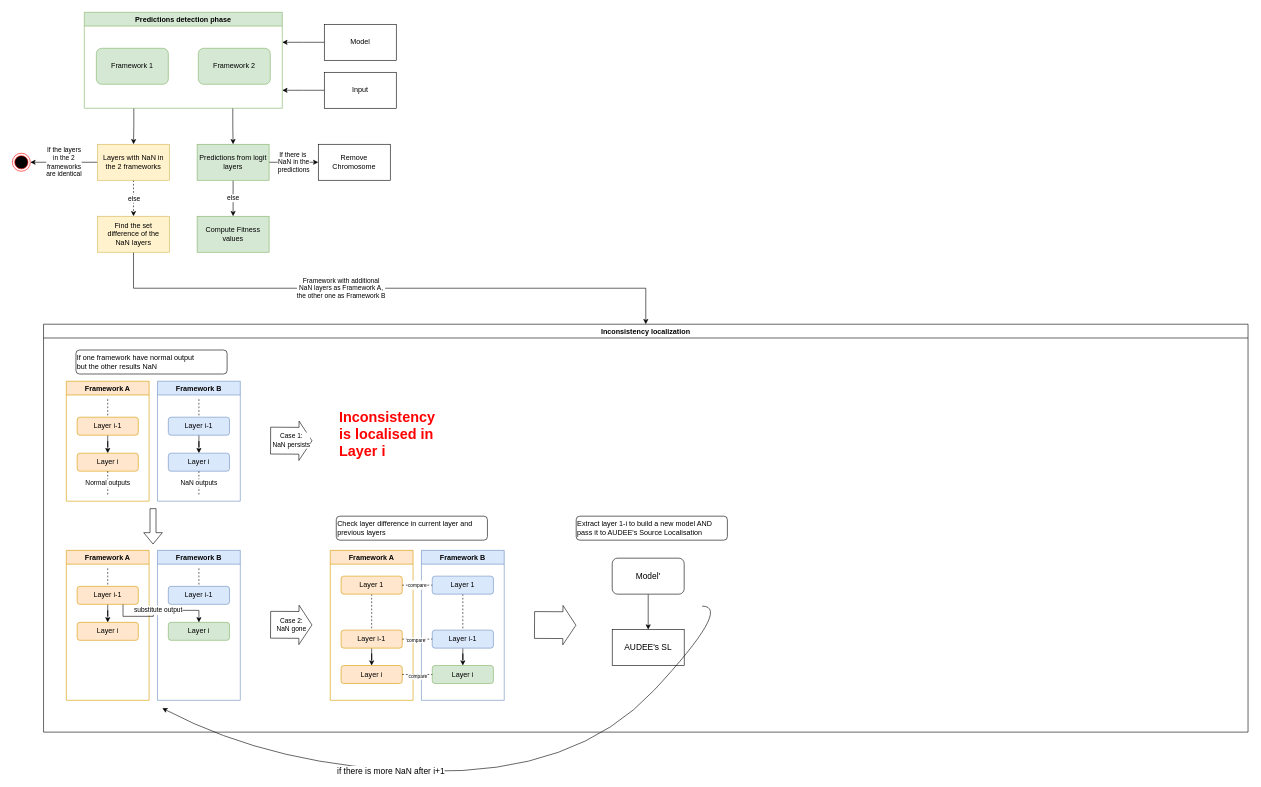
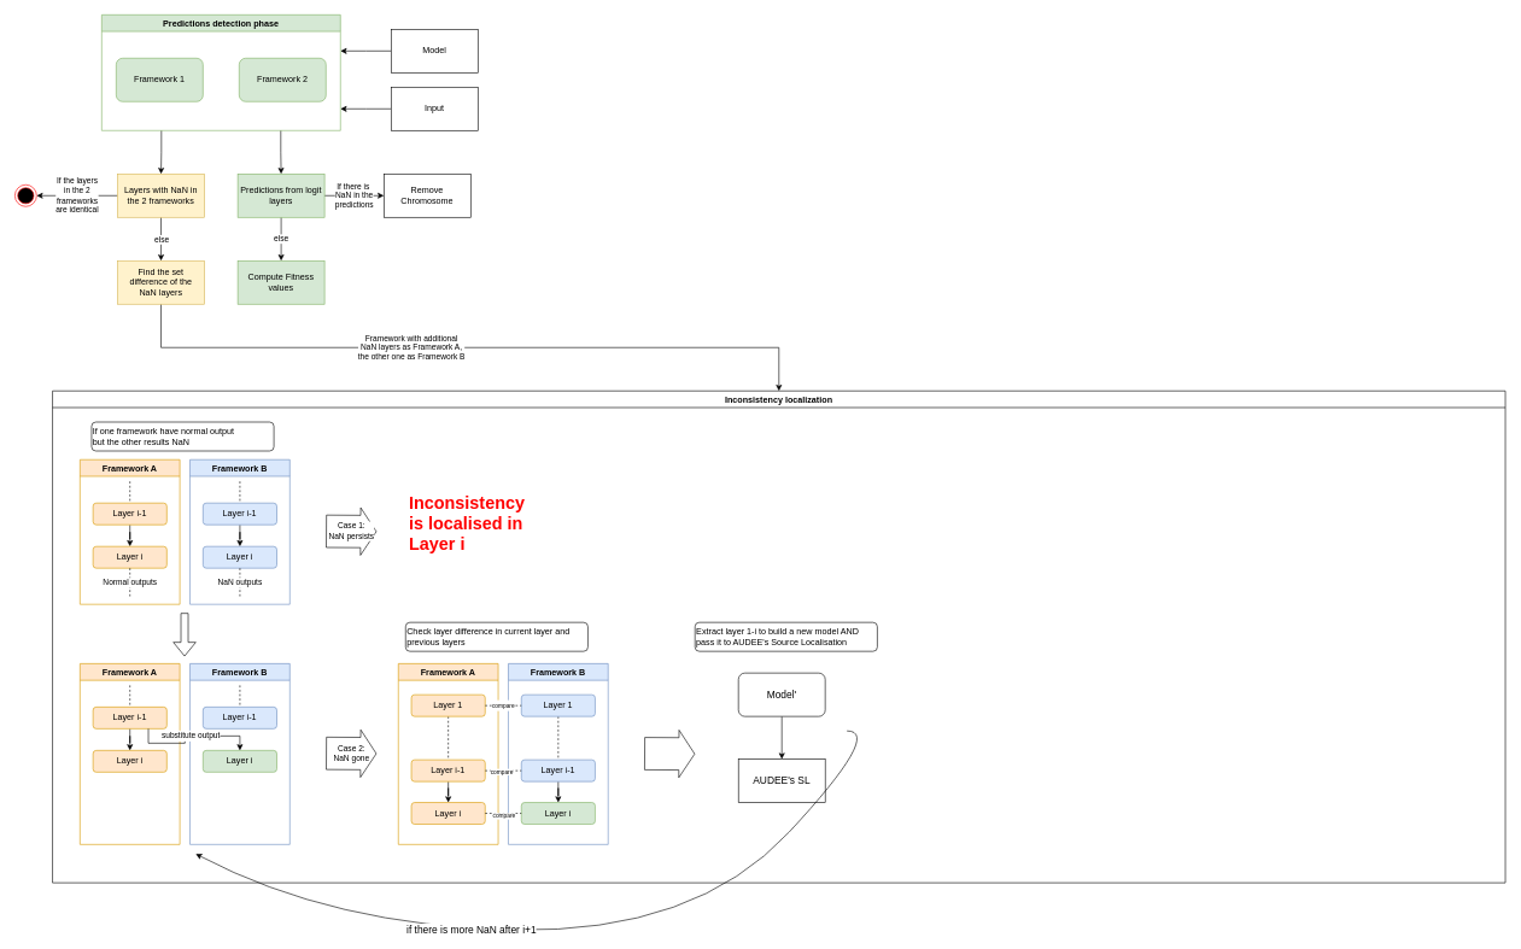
  <mxCell id="0" />
  <mxCell id="1" parent="0" />
  <mxCell id="2" value="Inconsistency localization" style="swimlane;" parent="1" vertex="1"><mxGeometry x="72" y="540" width="2008" height="680" as="geometry" /></mxCell>
  <mxCell id="3" value="Framework A" style="swimlane;labelBackgroundColor=none;labelBorderColor=none;fillColor=#ffe6cc;strokeColor=#d79b00;" parent="2" vertex="1"><mxGeometry x="38" y="95" width="138" height="200" as="geometry" /></mxCell>
  <mxCell id="4" style="edgeStyle=orthogonalEdgeStyle;rounded=0;orthogonalLoop=1;jettySize=auto;html=1;entryX=0.5;entryY=0;entryDx=0;entryDy=0;endArrow=none;endFill=0;dashed=1;" parent="3" target="6" edge="1"><mxGeometry relative="1" as="geometry"><mxPoint x="69" y="30" as="sourcePoint" /></mxGeometry></mxCell>
  <mxCell id="5" style="edgeStyle=orthogonalEdgeStyle;rounded=0;orthogonalLoop=1;jettySize=auto;html=1;endArrow=classic;endFill=1;" parent="3" source="6" target="7" edge="1"><mxGeometry relative="1" as="geometry" /></mxCell>
  <mxCell id="6" value="Layer i-1" style="rounded=1;whiteSpace=wrap;html=1;labelBackgroundColor=none;labelBorderColor=none;fillColor=#ffe6cc;strokeColor=#d79b00;" parent="3" vertex="1"><mxGeometry x="18" y="60" width="102" height="30" as="geometry" /></mxCell>
  <mxCell id="7" value="Layer i" style="rounded=1;whiteSpace=wrap;html=1;labelBackgroundColor=none;labelBorderColor=none;fillColor=#ffe6cc;strokeColor=#d79b00;" parent="3" vertex="1"><mxGeometry x="18" y="120" width="102" height="30" as="geometry" /></mxCell>
  <mxCell id="8" value="Framework B" style="swimlane;labelBackgroundColor=none;labelBorderColor=none;fillColor=#dae8fc;strokeColor=#6c8ebf;" parent="2" vertex="1"><mxGeometry x="190" y="95" width="138" height="200" as="geometry" /></mxCell>
  <mxCell id="9" style="edgeStyle=orthogonalEdgeStyle;rounded=0;orthogonalLoop=1;jettySize=auto;html=1;entryX=0.5;entryY=0;entryDx=0;entryDy=0;endArrow=none;endFill=0;dashed=1;" parent="8" target="11" edge="1"><mxGeometry relative="1" as="geometry"><mxPoint x="69" y="30" as="sourcePoint" /></mxGeometry></mxCell>
  <mxCell id="10" style="edgeStyle=orthogonalEdgeStyle;rounded=0;orthogonalLoop=1;jettySize=auto;html=1;endArrow=classic;endFill=1;" parent="8" source="11" target="12" edge="1"><mxGeometry relative="1" as="geometry" /></mxCell>
  <mxCell id="11" value="Layer i-1" style="rounded=1;whiteSpace=wrap;html=1;labelBackgroundColor=none;labelBorderColor=none;fillColor=#dae8fc;strokeColor=#6c8ebf;" parent="8" vertex="1"><mxGeometry x="18" y="60" width="102" height="30" as="geometry" /></mxCell>
  <mxCell id="12" value="Layer i" style="rounded=1;whiteSpace=wrap;html=1;labelBackgroundColor=none;labelBorderColor=none;fillColor=#dae8fc;strokeColor=#6c8ebf;" parent="8" vertex="1"><mxGeometry x="18" y="120" width="102" height="30" as="geometry" /></mxCell>
  <mxCell id="13" value="If one framework have normal output &lt;span style=&quot;white-space: pre&quot;&gt; &lt;br&gt;&lt;/span&gt;but the other results NaN" style="rounded=1;whiteSpace=wrap;html=1;align=left;" parent="2" vertex="1"><mxGeometry x="54" y="43" width="252" height="40" as="geometry" /></mxCell>
  <mxCell id="14" value="Framework A" style="swimlane;labelBackgroundColor=none;labelBorderColor=none;fillColor=#ffe6cc;strokeColor=#d79b00;" parent="2" vertex="1"><mxGeometry x="38" y="377" width="138" height="250" as="geometry" /></mxCell>
  <mxCell id="15" style="edgeStyle=orthogonalEdgeStyle;rounded=0;orthogonalLoop=1;jettySize=auto;html=1;entryX=0.5;entryY=0;entryDx=0;entryDy=0;endArrow=none;endFill=0;dashed=1;" parent="14" target="17" edge="1"><mxGeometry relative="1" as="geometry"><mxPoint x="69" y="30" as="sourcePoint" /></mxGeometry></mxCell>
  <mxCell id="16" style="edgeStyle=orthogonalEdgeStyle;rounded=0;orthogonalLoop=1;jettySize=auto;html=1;endArrow=classic;endFill=1;" parent="14" source="17" target="18" edge="1"><mxGeometry relative="1" as="geometry" /></mxCell>
  <mxCell id="17" value="Layer i-1" style="rounded=1;whiteSpace=wrap;html=1;labelBackgroundColor=none;labelBorderColor=none;fillColor=#ffe6cc;strokeColor=#d79b00;" parent="14" vertex="1"><mxGeometry x="18" y="60" width="102" height="30" as="geometry" /></mxCell>
  <mxCell id="18" value="Layer i" style="rounded=1;whiteSpace=wrap;html=1;labelBackgroundColor=none;labelBorderColor=none;fillColor=#ffe6cc;strokeColor=#d79b00;" parent="14" vertex="1"><mxGeometry x="18" y="120" width="102" height="30" as="geometry" /></mxCell>
  <mxCell id="19" value="Framework B" style="swimlane;labelBackgroundColor=none;labelBorderColor=none;fillColor=#dae8fc;strokeColor=#6c8ebf;" parent="2" vertex="1"><mxGeometry x="190" y="377" width="138" height="250" as="geometry" /></mxCell>
  <mxCell id="20" style="edgeStyle=orthogonalEdgeStyle;rounded=0;orthogonalLoop=1;jettySize=auto;html=1;entryX=0.5;entryY=0;entryDx=0;entryDy=0;endArrow=none;endFill=0;dashed=1;" parent="19" target="21" edge="1"><mxGeometry relative="1" as="geometry"><mxPoint x="69" y="30" as="sourcePoint" /></mxGeometry></mxCell>
  <mxCell id="21" value="Layer i-1" style="rounded=1;whiteSpace=wrap;html=1;labelBackgroundColor=none;labelBorderColor=none;fillColor=#dae8fc;strokeColor=#6c8ebf;" parent="19" vertex="1"><mxGeometry x="18" y="60" width="102" height="30" as="geometry" /></mxCell>
  <mxCell id="22" value="Layer i" style="rounded=1;whiteSpace=wrap;html=1;labelBackgroundColor=none;labelBorderColor=none;fillColor=#d5e8d4;strokeColor=#82b366;" parent="19" vertex="1"><mxGeometry x="18" y="120" width="102" height="30" as="geometry" /></mxCell>
  <mxCell id="23" value="" style="shape=flexArrow;endArrow=classic;html=1;rounded=0;fontSize=10;" parent="2" edge="1"><mxGeometry width="50" height="50" relative="1" as="geometry"><mxPoint x="182.5" y="307" as="sourcePoint" /><mxPoint x="182.5" y="367" as="targetPoint" /></mxGeometry></mxCell>
  <mxCell id="24" style="edgeStyle=orthogonalEdgeStyle;rounded=0;orthogonalLoop=1;jettySize=auto;html=1;labelBackgroundColor=none;fontSize=10;fontColor=#FF0000;startArrow=classic;startFill=1;endArrow=none;endFill=0;" parent="2" edge="1"><mxGeometry relative="1" as="geometry"><mxPoint x="828" y="505" as="targetPoint" /></mxGeometry></mxCell>
  <mxCell id="25" value="&lt;font color=&quot;#000000&quot; style=&quot;font-size: 8px&quot;&gt;substitue&lt;br&gt;output&lt;/font&gt;" style="edgeLabel;html=1;align=center;verticalAlign=middle;resizable=0;points=[];fontSize=10;fontColor=#FF0000;" parent="24" vertex="1" connectable="0"><mxGeometry y="2" relative="1" as="geometry"><mxPoint as="offset" /></mxGeometry></mxCell>
  <mxCell id="26" value="Case 1:&lt;br&gt;NaN persists" style="shape=flexArrow;endArrow=classic;html=1;rounded=0;width=44.706;endSize=6.906;" edge="1" parent="2"><mxGeometry width="50" height="50" relative="1" as="geometry"><mxPoint x="378" y="194" as="sourcePoint" /><mxPoint x="448" y="194.41" as="targetPoint" /></mxGeometry></mxCell>
  <mxCell id="27" value="Case 2:&lt;br&gt;NaN gone" style="shape=flexArrow;endArrow=classic;html=1;rounded=0;width=44.706;endSize=6.906;" edge="1" parent="2"><mxGeometry width="50" height="50" relative="1" as="geometry"><mxPoint x="378" y="501" as="sourcePoint" /><mxPoint x="448.0" y="501.41" as="targetPoint" /></mxGeometry></mxCell>
  <mxCell id="28" value="&lt;h1&gt;&lt;font color=&quot;#ff0000&quot;&gt;Inconsistency is localised in Layer i&lt;/font&gt;&lt;/h1&gt;" style="text;html=1;strokeColor=none;fillColor=none;spacing=5;spacingTop=-20;whiteSpace=wrap;overflow=hidden;rounded=0;fontSize=12;" vertex="1" parent="2"><mxGeometry x="488" y="135" width="190" height="120" as="geometry" /></mxCell>
  <mxCell id="29" value="Check layer difference in current layer and previous layers" style="rounded=1;whiteSpace=wrap;html=1;align=left;" vertex="1" parent="2"><mxGeometry x="488" y="320" width="252" height="40" as="geometry" /></mxCell>
  <mxCell id="30" value="Framework A" style="swimlane;labelBackgroundColor=none;labelBorderColor=none;fillColor=#ffe6cc;strokeColor=#d79b00;" vertex="1" parent="2"><mxGeometry x="478" y="377" width="138" height="250" as="geometry" /></mxCell>
  <mxCell id="31" style="edgeStyle=orthogonalEdgeStyle;rounded=0;orthogonalLoop=1;jettySize=auto;html=1;endArrow=classic;endFill=1;" edge="1" parent="30" source="32" target="33"><mxGeometry relative="1" as="geometry" /></mxCell>
  <mxCell id="32" value="Layer i-1" style="rounded=1;whiteSpace=wrap;html=1;labelBackgroundColor=none;labelBorderColor=none;fillColor=#ffe6cc;strokeColor=#d79b00;" vertex="1" parent="30"><mxGeometry x="18" y="133" width="102" height="30" as="geometry" /></mxCell>
  <mxCell id="33" value="Layer i" style="rounded=1;whiteSpace=wrap;html=1;labelBackgroundColor=none;labelBorderColor=none;fillColor=#ffe6cc;strokeColor=#d79b00;" vertex="1" parent="30"><mxGeometry x="18" y="192" width="102" height="30" as="geometry" /></mxCell>
  <mxCell id="34" style="edgeStyle=orthogonalEdgeStyle;rounded=0;orthogonalLoop=1;jettySize=auto;html=1;exitX=0.5;exitY=1;exitDx=0;exitDy=0;entryX=0.5;entryY=0;entryDx=0;entryDy=0;fontSize=12;fontColor=#FF0000;endArrow=none;endFill=0;dashed=1;" edge="1" parent="30" source="35" target="32"><mxGeometry relative="1" as="geometry" /></mxCell>
  <mxCell id="35" value="Layer 1" style="rounded=1;whiteSpace=wrap;html=1;labelBackgroundColor=none;labelBorderColor=none;fillColor=#ffe6cc;strokeColor=#d79b00;" vertex="1" parent="30"><mxGeometry x="18" y="43" width="102" height="30" as="geometry" /></mxCell>
  <mxCell id="36" value="Framework B" style="swimlane;labelBackgroundColor=none;labelBorderColor=none;fillColor=#dae8fc;strokeColor=#6c8ebf;" vertex="1" parent="2"><mxGeometry x="630" y="377" width="138" height="250" as="geometry" /></mxCell>
  <mxCell id="37" style="edgeStyle=orthogonalEdgeStyle;rounded=0;orthogonalLoop=1;jettySize=auto;html=1;endArrow=classic;endFill=1;" edge="1" parent="36" source="38" target="39"><mxGeometry relative="1" as="geometry" /></mxCell>
  <mxCell id="38" value="Layer i-1" style="rounded=1;whiteSpace=wrap;html=1;labelBackgroundColor=none;labelBorderColor=none;fillColor=#dae8fc;strokeColor=#6c8ebf;" vertex="1" parent="36"><mxGeometry x="18" y="133" width="102" height="30" as="geometry" /></mxCell>
  <mxCell id="39" value="Layer i" style="rounded=1;whiteSpace=wrap;html=1;labelBackgroundColor=none;labelBorderColor=none;fillColor=#d5e8d4;strokeColor=#82b366;" vertex="1" parent="36"><mxGeometry x="18" y="192" width="102" height="30" as="geometry" /></mxCell>
  <mxCell id="40" style="edgeStyle=orthogonalEdgeStyle;rounded=0;orthogonalLoop=1;jettySize=auto;html=1;exitX=0.5;exitY=1;exitDx=0;exitDy=0;entryX=0.5;entryY=0;entryDx=0;entryDy=0;dashed=1;fontSize=12;fontColor=#FF0000;endArrow=none;endFill=0;" edge="1" parent="36" source="41" target="38"><mxGeometry relative="1" as="geometry" /></mxCell>
  <mxCell id="41" value="Layer 1" style="rounded=1;whiteSpace=wrap;html=1;labelBackgroundColor=none;labelBorderColor=none;fillColor=#dae8fc;strokeColor=#6c8ebf;" vertex="1" parent="36"><mxGeometry x="18" y="43" width="102" height="30" as="geometry" /></mxCell>
  <mxCell id="42" value="&lt;font style=&quot;font-size: 8px&quot; color=&quot;#000000&quot;&gt;compare&lt;/font&gt;" style="edgeStyle=orthogonalEdgeStyle;rounded=0;orthogonalLoop=1;jettySize=auto;html=1;exitX=1;exitY=0.5;exitDx=0;exitDy=0;entryX=0;entryY=0.5;entryDx=0;entryDy=0;dashed=1;fontSize=12;fontColor=#FF0000;endArrow=none;endFill=0;" edge="1" parent="2" source="35" target="41"><mxGeometry relative="1" as="geometry" /></mxCell>
  <mxCell id="43" style="edgeStyle=orthogonalEdgeStyle;rounded=0;orthogonalLoop=1;jettySize=auto;html=1;exitX=1;exitY=0.5;exitDx=0;exitDy=0;entryX=0;entryY=0.5;entryDx=0;entryDy=0;dashed=1;fontSize=12;fontColor=#FF0000;endArrow=none;endFill=0;" edge="1" parent="2" source="32" target="38"><mxGeometry relative="1" as="geometry" /></mxCell>
  <mxCell id="44" value="compare" style="edgeLabel;html=1;align=center;verticalAlign=middle;resizable=0;points=[];fontSize=8;fontColor=#000000;" vertex="1" connectable="0" parent="43"><mxGeometry x="-0.101" y="-1" relative="1" as="geometry"><mxPoint as="offset" /></mxGeometry></mxCell>
  <mxCell id="45" value="&lt;font style=&quot;font-size: 11px&quot; color=&quot;#000000&quot;&gt;substitute output&lt;/font&gt;" style="edgeStyle=orthogonalEdgeStyle;rounded=0;orthogonalLoop=1;jettySize=auto;html=1;exitX=0.75;exitY=1;exitDx=0;exitDy=0;entryX=0.5;entryY=0;entryDx=0;entryDy=0;fontSize=12;fontColor=#FF0000;endArrow=classic;endFill=1;" edge="1" parent="2" source="17" target="22"><mxGeometry relative="1" as="geometry" /></mxCell>
  <mxCell id="46" style="edgeStyle=orthogonalEdgeStyle;rounded=0;orthogonalLoop=1;jettySize=auto;html=1;exitX=1;exitY=0.5;exitDx=0;exitDy=0;entryX=0;entryY=0.5;entryDx=0;entryDy=0;fontSize=11;fontColor=#000000;endArrow=none;endFill=0;dashed=1;" edge="1" parent="2" source="33" target="39"><mxGeometry relative="1" as="geometry" /></mxCell>
  <mxCell id="47" value="compare" style="edgeLabel;html=1;align=center;verticalAlign=middle;resizable=0;points=[];fontSize=8;fontColor=#000000;" vertex="1" connectable="0" parent="46"><mxGeometry x="-0.007" y="-3" relative="1" as="geometry"><mxPoint as="offset" /></mxGeometry></mxCell>
  <mxCell id="48" value="Extract layer 1-i to build a new model AND&lt;br&gt;pass it to AUDEE's Source Localisation" style="rounded=1;whiteSpace=wrap;html=1;align=left;" vertex="1" parent="2"><mxGeometry x="888" y="320" width="252" height="40" as="geometry" /></mxCell>
  <mxCell id="49" value="" style="shape=flexArrow;endArrow=classic;html=1;rounded=0;width=44.706;endSize=6.906;" edge="1" parent="2"><mxGeometry width="50" height="50" relative="1" as="geometry"><mxPoint x="818.0" y="501.41" as="sourcePoint" /><mxPoint x="888.0" y="501.82" as="targetPoint" /></mxGeometry></mxCell>
  <mxCell id="50" style="edgeStyle=orthogonalEdgeStyle;rounded=0;orthogonalLoop=1;jettySize=auto;html=1;exitX=0.5;exitY=1;exitDx=0;exitDy=0;entryX=0.5;entryY=0;entryDx=0;entryDy=0;fontSize=14;fontColor=#000000;endArrow=classic;endFill=1;startArrow=none;startFill=0;" edge="1" parent="2" source="51" target="52"><mxGeometry relative="1" as="geometry" /></mxCell>
  <mxCell id="51" value="&lt;font style=&quot;font-size: 14px&quot;&gt;Model'&lt;/font&gt;" style="rounded=1;whiteSpace=wrap;html=1;fontSize=8;fontColor=#000000;" vertex="1" parent="2"><mxGeometry x="948" y="390" width="120" height="60" as="geometry" /></mxCell>
  <mxCell id="52" value="AUDEE's SL" style="rounded=0;whiteSpace=wrap;html=1;fontSize=14;fontColor=#000000;" vertex="1" parent="2"><mxGeometry x="948" y="509" width="120" height="60" as="geometry" /></mxCell>
  <mxCell id="53" style="edgeStyle=orthogonalEdgeStyle;rounded=0;orthogonalLoop=1;jettySize=auto;html=1;exitX=0.25;exitY=1;exitDx=0;exitDy=0;entryX=0.5;entryY=0;entryDx=0;entryDy=0;" parent="1" source="55" target="65" edge="1"><mxGeometry relative="1" as="geometry"><mxPoint x="223" y="230" as="targetPoint" /></mxGeometry></mxCell>
  <mxCell id="54" style="edgeStyle=orthogonalEdgeStyle;rounded=0;orthogonalLoop=1;jettySize=auto;html=1;exitX=0.75;exitY=1;exitDx=0;exitDy=0;entryX=0.5;entryY=0;entryDx=0;entryDy=0;" parent="1" source="55" target="68" edge="1"><mxGeometry relative="1" as="geometry" /></mxCell>
  <mxCell id="55" value="Predictions detection phase" style="swimlane;fillColor=#d5e8d4;strokeColor=#82b366;" parent="1" vertex="1"><mxGeometry x="140" y="20" width="330" height="160" as="geometry" /></mxCell>
  <mxCell id="56" value="Framework 1" style="rounded=1;whiteSpace=wrap;html=1;fillColor=#d5e8d4;strokeColor=#82b366;" parent="55" vertex="1"><mxGeometry x="20" y="60" width="120" height="60" as="geometry" /></mxCell>
  <mxCell id="57" value="Framework 2" style="rounded=1;whiteSpace=wrap;html=1;fillColor=#d5e8d4;strokeColor=#82b366;" parent="55" vertex="1"><mxGeometry x="190" y="60" width="120" height="60" as="geometry" /></mxCell>
  <mxCell id="58" style="edgeStyle=orthogonalEdgeStyle;rounded=0;orthogonalLoop=1;jettySize=auto;html=1;" parent="1" source="59" edge="1"><mxGeometry relative="1" as="geometry"><mxPoint x="470" y="70" as="targetPoint" /></mxGeometry></mxCell>
  <mxCell id="59" value="Model" style="rounded=0;whiteSpace=wrap;html=1;" parent="1" vertex="1"><mxGeometry x="540" y="40" width="120" height="60" as="geometry" /></mxCell>
  <mxCell id="60" style="edgeStyle=orthogonalEdgeStyle;rounded=0;orthogonalLoop=1;jettySize=auto;html=1;" parent="1" source="61" edge="1"><mxGeometry relative="1" as="geometry"><mxPoint x="470" y="150" as="targetPoint" /></mxGeometry></mxCell>
  <mxCell id="61" value="Input" style="rounded=0;whiteSpace=wrap;html=1;" parent="1" vertex="1"><mxGeometry x="540" y="120" width="120" height="60" as="geometry" /></mxCell>
- <mxCell id="62" value="" style="edgeStyle=orthogonalEdgeStyle;rounded=0;orthogonalLoop=1;jettySize=auto;html=1;entryX=0.5;entryY=0;entryDx=0;entryDy=0;dashed=1;" parent="1" source="65" target="72" edge="1"><mxGeometry relative="1" as="geometry"><mxPoint x="222" y="360" as="targetPoint" /></mxGeometry></mxCell>
+ <mxCell id="62" value="" style="edgeStyle=orthogonalEdgeStyle;rounded=0;orthogonalLoop=1;jettySize=auto;html=1;entryX=0.5;entryY=0;entryDx=0;entryDy=0;" parent="1" source="65" target="72" edge="1"><mxGeometry relative="1" as="geometry"><mxPoint x="222" y="360" as="targetPoint" /></mxGeometry></mxCell>
  <mxCell id="63" value="else" style="edgeLabel;html=1;align=center;verticalAlign=middle;resizable=0;points=[];" parent="62" vertex="1" connectable="0"><mxGeometry relative="1" as="geometry"><mxPoint as="offset" /></mxGeometry></mxCell>
  <mxCell id="64" value="If the layers&lt;br&gt;in the 2&lt;br&gt;frameworks&lt;br&gt;are identical" style="edgeStyle=orthogonalEdgeStyle;rounded=0;orthogonalLoop=1;jettySize=auto;html=1;entryX=1;entryY=0.5;entryDx=0;entryDy=0;" parent="1" source="65" target="70" edge="1"><mxGeometry relative="1" as="geometry" /></mxCell>
  <mxCell id="65" value="Layers with NaN in the 2 frameworks" style="rounded=0;whiteSpace=wrap;html=1;fillColor=#fff2cc;strokeColor=#d6b656;" parent="1" vertex="1"><mxGeometry x="162" y="240" width="120" height="60" as="geometry" /></mxCell>
  <mxCell id="66" value="else" style="edgeStyle=orthogonalEdgeStyle;rounded=0;orthogonalLoop=1;jettySize=auto;html=1;" parent="1" source="68" target="69" edge="1"><mxGeometry relative="1" as="geometry" /></mxCell>
  <mxCell id="67" value="If there is&amp;nbsp;&lt;br&gt;NaN&amp;nbsp;in the &lt;br&gt;predictions" style="edgeStyle=orthogonalEdgeStyle;rounded=0;orthogonalLoop=1;jettySize=auto;html=1;entryX=0;entryY=0.5;entryDx=0;entryDy=0;" parent="1" source="68" target="73" edge="1"><mxGeometry relative="1" as="geometry"><mxPoint x="530" y="270" as="targetPoint" /></mxGeometry></mxCell>
  <mxCell id="68" value="Predictions from logit layers" style="rounded=0;whiteSpace=wrap;html=1;fillColor=#d5e8d4;strokeColor=#82b366;" parent="1" vertex="1"><mxGeometry x="328" y="240" width="120" height="60" as="geometry" /></mxCell>
  <mxCell id="69" value="Compute Fitness values" style="whiteSpace=wrap;html=1;rounded=0;fillColor=#d5e8d4;strokeColor=#82b366;" parent="1" vertex="1"><mxGeometry x="328" y="360" width="120" height="60" as="geometry" /></mxCell>
  <mxCell id="70" value="" style="ellipse;html=1;shape=endState;fillColor=#000000;strokeColor=#ff0000;labelBackgroundColor=none;labelBorderColor=none;" parent="1" vertex="1"><mxGeometry x="20" y="255" width="30" height="30" as="geometry" /></mxCell>
  <mxCell id="71" value="Framework&amp;nbsp;with additional &lt;br&gt;NaN&amp;nbsp;layers as Framework A,&lt;br&gt;the other one as Framework B" style="edgeStyle=orthogonalEdgeStyle;rounded=0;orthogonalLoop=1;jettySize=auto;html=1;entryX=0.5;entryY=0;entryDx=0;entryDy=0;" parent="1" source="72" target="2" edge="1"><mxGeometry x="-0.167" relative="1" as="geometry"><mxPoint x="420" y="490" as="targetPoint" /><Array as="points" /><mxPoint as="offset" /></mxGeometry></mxCell>
  <mxCell id="72" value="Find the set difference of the &lt;br&gt;NaN layers" style="rounded=0;whiteSpace=wrap;html=1;labelBackgroundColor=none;labelBorderColor=none;fillColor=#fff2cc;strokeColor=#d6b656;" parent="1" vertex="1"><mxGeometry x="162" y="360" width="120" height="60" as="geometry" /></mxCell>
  <mxCell id="73" value="Remove Chromosome" style="rounded=0;whiteSpace=wrap;html=1;labelBackgroundColor=none;labelBorderColor=none;" parent="1" vertex="1"><mxGeometry x="530" y="240" width="120" height="60" as="geometry" /></mxCell>
  <mxCell id="74" value="Normal outputs" style="edgeStyle=orthogonalEdgeStyle;rounded=0;orthogonalLoop=1;jettySize=auto;html=1;endArrow=none;endFill=0;dashed=1;exitX=0.5;exitY=1;exitDx=0;exitDy=0;" parent="1" source="7" edge="1"><mxGeometry relative="1" as="geometry"><mxPoint x="179" y="825" as="targetPoint" /><Array as="points" /></mxGeometry></mxCell>
  <mxCell id="75" value="NaN outputs" style="edgeStyle=orthogonalEdgeStyle;rounded=0;orthogonalLoop=1;jettySize=auto;html=1;endArrow=none;endFill=0;dashed=1;exitX=0.5;exitY=1;exitDx=0;exitDy=0;" parent="1" source="12" edge="1"><mxGeometry relative="1" as="geometry"><mxPoint x="331" y="825" as="targetPoint" /><Array as="points" /><mxPoint x="189" y="827" as="sourcePoint" /></mxGeometry></mxCell>
  <mxCell id="76" value="" style="curved=1;endArrow=classic;html=1;rounded=0;fontSize=14;fontColor=#000000;" edge="1" parent="1"><mxGeometry width="50" height="50" relative="1" as="geometry"><mxPoint x="1170" y="1010" as="sourcePoint" /><mxPoint x="270" y="1180" as="targetPoint" /><Array as="points"><mxPoint x="1220" y="1010" /><mxPoint x="960" y="1290" /><mxPoint x="460" y="1280" /></Array></mxGeometry></mxCell>
  <mxCell id="77" value="if there is more NaN after i+1" style="edgeLabel;html=1;align=center;verticalAlign=middle;resizable=0;points=[];fontSize=14;fontColor=#000000;" vertex="1" connectable="0" parent="76"><mxGeometry x="0.294" y="1" relative="1" as="geometry"><mxPoint as="offset" /></mxGeometry></mxCell>
